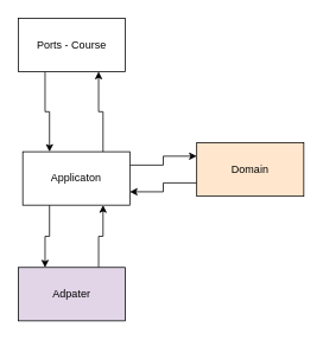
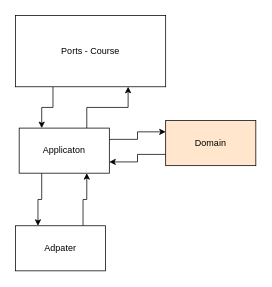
  <mxCell id="0" />
  <mxCell id="1" parent="0" />
  <mxCell id="2" value="" style="edgeStyle=orthogonalEdgeStyle;rounded=0;orthogonalLoop=1;jettySize=auto;html=1;exitX=0.25;exitY=1;exitDx=0;exitDy=0;entryX=0.25;entryY=0;entryDx=0;entryDy=0;" edge="1" parent="1" source="3" target="7"><mxGeometry relative="1" as="geometry" /></mxCell>
- <mxCell id="3" value="Ports - Course" style="rounded=0;whiteSpace=wrap;html=1;" vertex="1" parent="1"><mxGeometry x="20" y="20" width="120" height="60" as="geometry" /></mxCell>
+ <mxCell id="3" value="Ports - Course" style="rounded=0;whiteSpace=wrap;html=1;" vertex="1" parent="1"><mxGeometry x="20" y="20" width="200" height="95" as="geometry" /></mxCell>
  <mxCell id="4" value="" style="edgeStyle=orthogonalEdgeStyle;rounded=0;orthogonalLoop=1;jettySize=auto;html=1;entryX=0;entryY=0.25;entryDx=0;entryDy=0;exitX=1;exitY=0.25;exitDx=0;exitDy=0;" edge="1" parent="1" source="7" target="9"><mxGeometry relative="1" as="geometry" /></mxCell>
  <mxCell id="5" value="" style="edgeStyle=orthogonalEdgeStyle;rounded=0;orthogonalLoop=1;jettySize=auto;html=1;exitX=0.25;exitY=1;exitDx=0;exitDy=0;entryX=0.25;entryY=0;entryDx=0;entryDy=0;" edge="1" parent="1" source="7" target="11"><mxGeometry relative="1" as="geometry" /></mxCell>
  <mxCell id="6" style="edgeStyle=orthogonalEdgeStyle;rounded=0;orthogonalLoop=1;jettySize=auto;html=1;entryX=0.75;entryY=1;entryDx=0;entryDy=0;exitX=0.75;exitY=0;exitDx=0;exitDy=0;" edge="1" parent="1" source="7" target="3"><mxGeometry relative="1" as="geometry" /></mxCell>
  <mxCell id="7" value="Applicaton" style="whiteSpace=wrap;html=1;rounded=0;" vertex="1" parent="1"><mxGeometry x="25" y="170" width="120" height="60" as="geometry" /></mxCell>
  <mxCell id="8" style="edgeStyle=orthogonalEdgeStyle;rounded=0;orthogonalLoop=1;jettySize=auto;html=1;exitX=0;exitY=0.75;exitDx=0;exitDy=0;entryX=1;entryY=0.75;entryDx=0;entryDy=0;" edge="1" parent="1" source="9" target="7"><mxGeometry relative="1" as="geometry" /></mxCell>
  <mxCell id="9" value="Domain" style="whiteSpace=wrap;html=1;rounded=0;fillColor=#ffe6cc;" vertex="1" parent="1"><mxGeometry x="220" y="160" width="120" height="60" as="geometry" /></mxCell>
  <mxCell id="10" style="edgeStyle=orthogonalEdgeStyle;rounded=0;orthogonalLoop=1;jettySize=auto;html=1;entryX=0.75;entryY=1;entryDx=0;entryDy=0;exitX=0.75;exitY=0;exitDx=0;exitDy=0;" edge="1" parent="1" source="11" target="7"><mxGeometry relative="1" as="geometry" /></mxCell>
- <mxCell id="11" value="Adpater" style="whiteSpace=wrap;html=1;rounded=0;fillColor=#e1d5e7;" vertex="1" parent="1"><mxGeometry x="20" y="300" width="120" height="60" as="geometry" /></mxCell>
+ <mxCell id="11" value="Adpater" style="whiteSpace=wrap;html=1;rounded=0;" vertex="1" parent="1"><mxGeometry x="20" y="300" width="120" height="60" as="geometry" /></mxCell>
